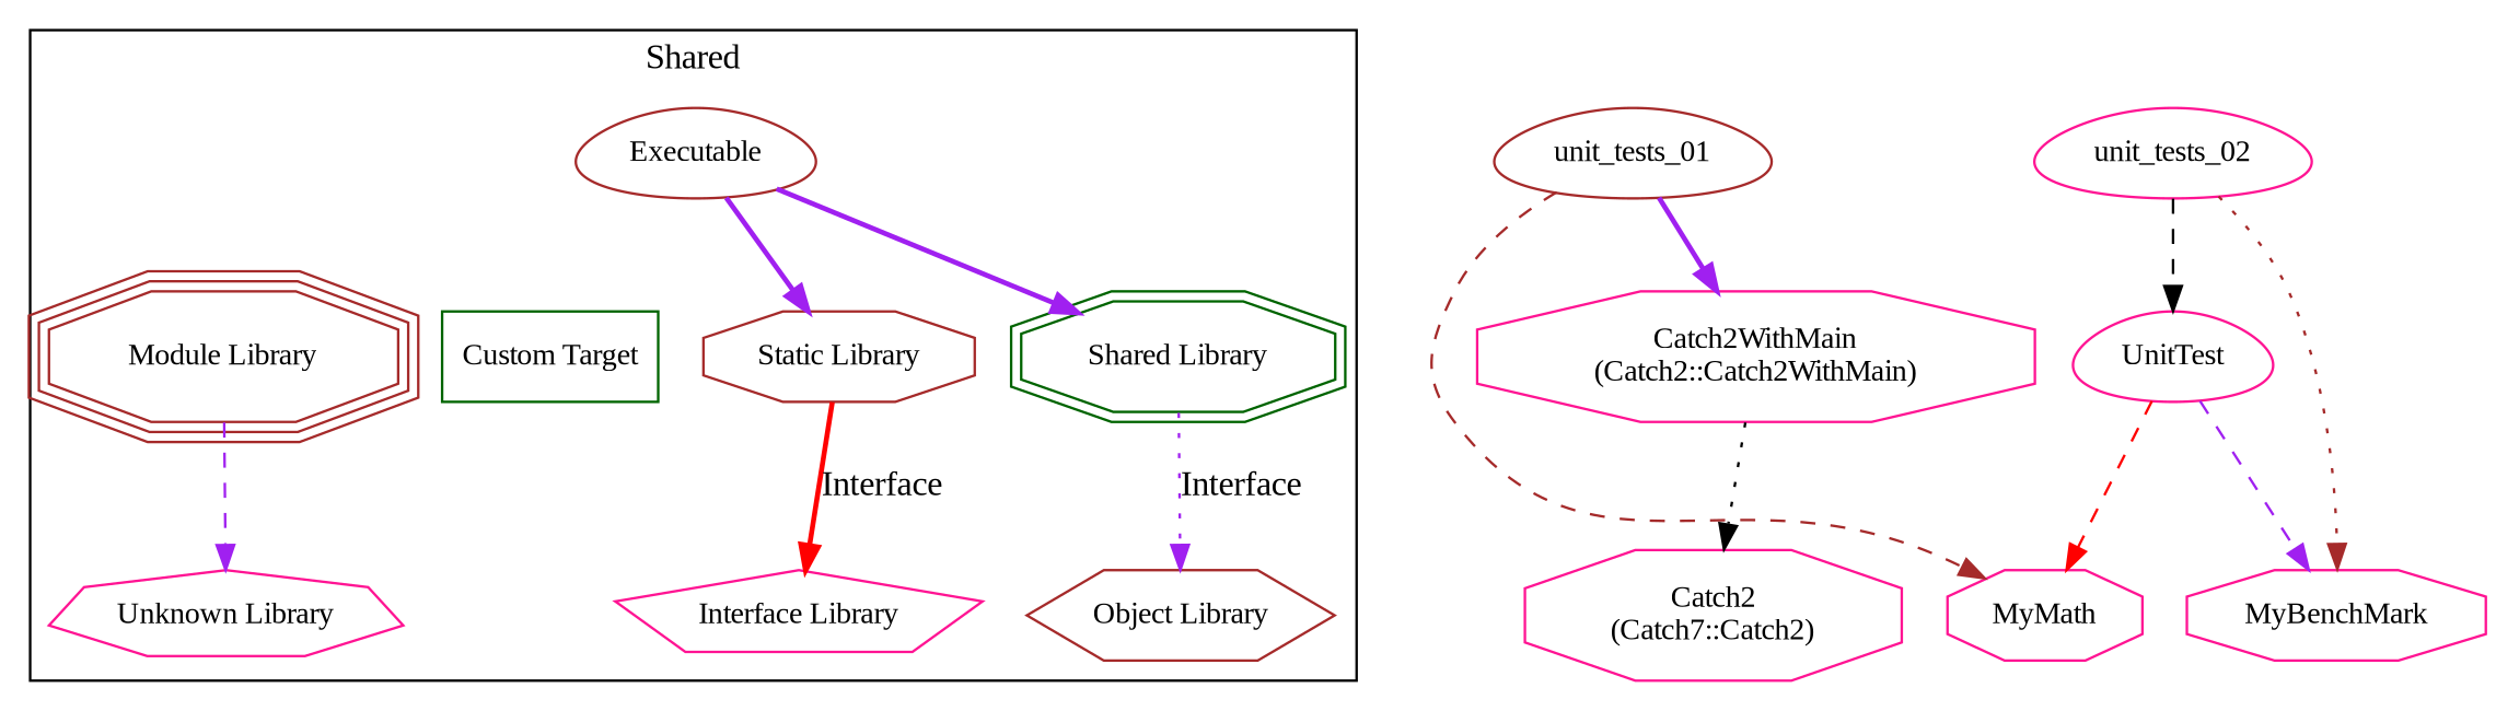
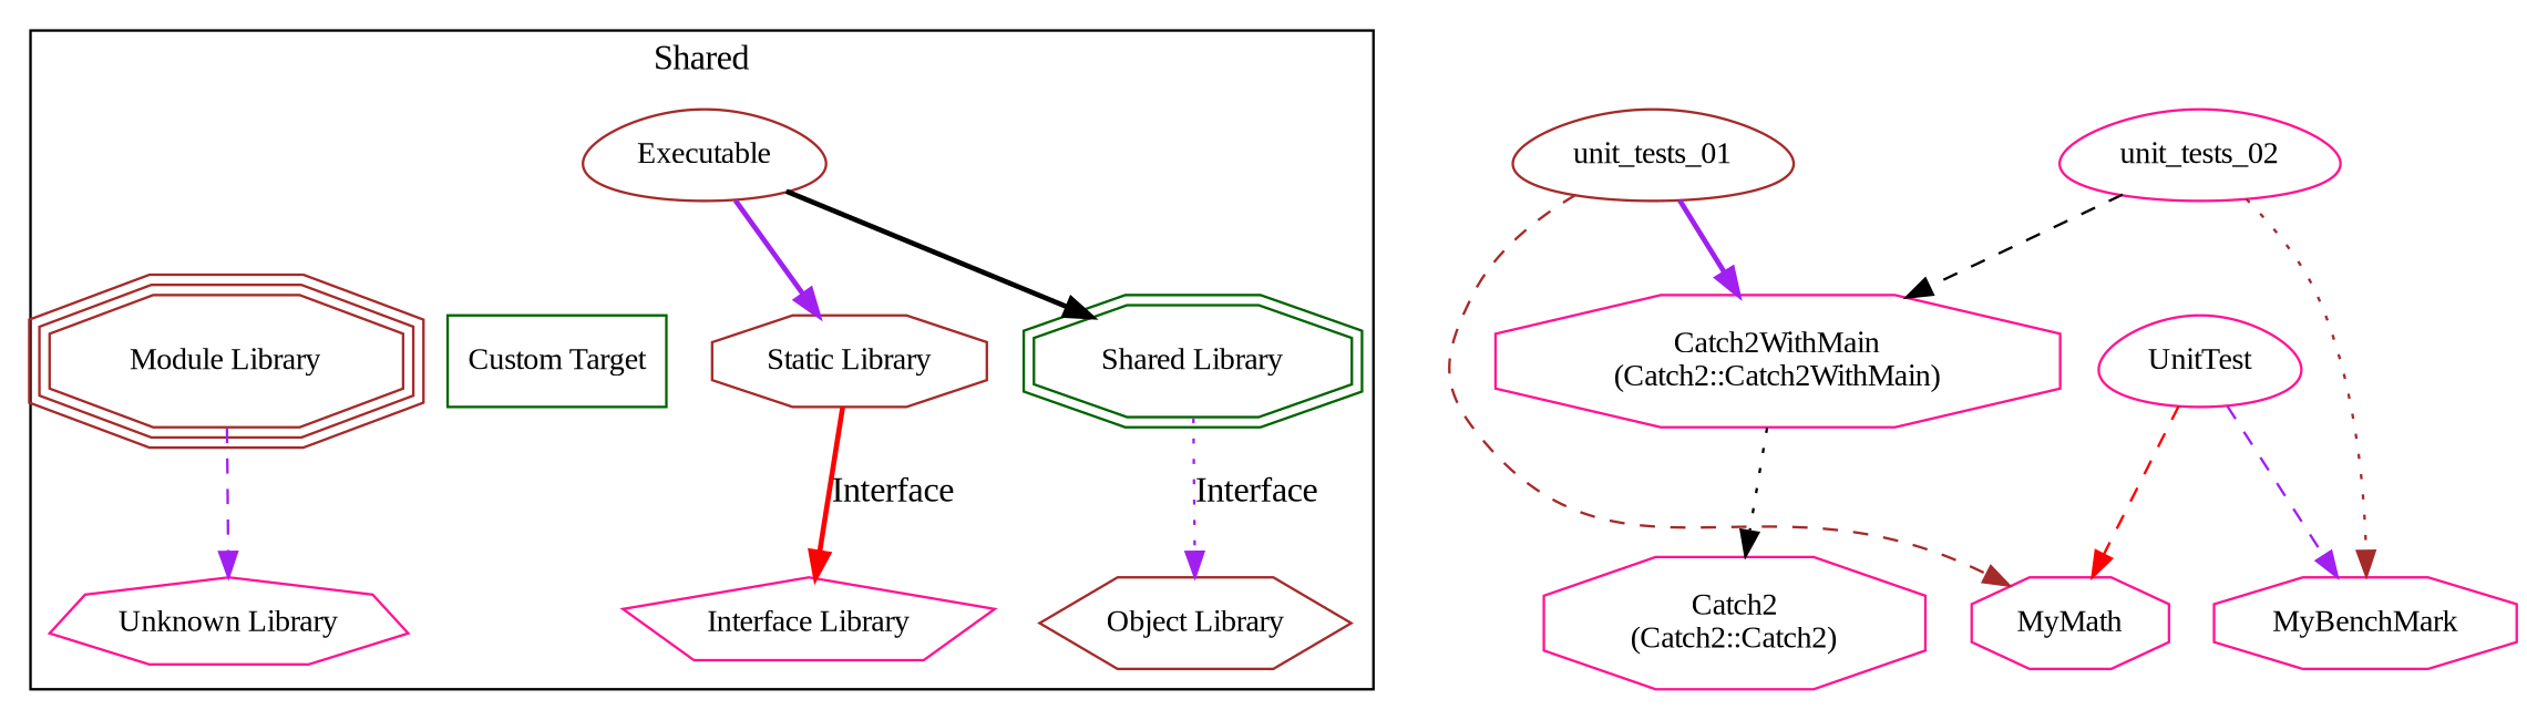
  digraph {
    fontname="Liberation Serif"
    node [color=deeppink fontname="Liberation Serif" fontsize=12 shape=octagon]
    edge [color=purple fontname="Liberation Serif" style=dashed]
    n1 [color=brown label=Executable shape=egg]
    n2 [color=brown label="Static Library"]
    n3 [color=darkgreen label="Shared Library" shape=doubleoctagon]
    n4 [color=brown label="Module Library" shape=tripleoctagon]
    n5 [color=darkgreen label="Custom Target" shape=box]
    n6 [label="Interface Library" shape=pentagon]
    n7 [color=brown label="Object Library" shape=hexagon]
    n8 [label="Unknown Library" shape=septagon]
-   n9 [label="Catch2\n(Catch7::Catch2)"]
+   n9 [label="Catch2\n(Catch2::Catch2)"]
    n10 [label="Catch2WithMain\n(Catch2::Catch2WithMain)"]
    n11 [label=MyBenchMark]
    n12 [label=MyMath]
    n13 [label=UnitTest shape=egg]
    n14 [color=brown label=unit_tests_01 shape=egg]
    n15 [label=unit_tests_02 shape=egg]
    subgraph cluster_1 {
      color=black
      label=Shared
      n1
      n2
      n3
      n4
      n5
      n6
      n7
      n8
    }
    n1 -> n2 [style=bold]
-   n1 -> n3 [style=bold]
+   n1 -> n3 [color=black style=bold]
    n1 -> n4 [style=invis color=""]
    n1 -> n5 [style=invis color=""]
    n2 -> n6 [color=red label=Interface style=bold]
    n3 -> n7 [label=Interface style=dotted]
    n4 -> n8
    n10 -> n9 [color=black style=dotted]
    n13 -> n11
    n13 -> n12 [color=red]
    n14 -> n10 [style=bold]
    n14 -> n12 [color=brown]
-   n15 -> n13 [color=black]
+   n15 -> n10 [color=black]
    n15 -> n11 [color=brown style=dotted]
  }
